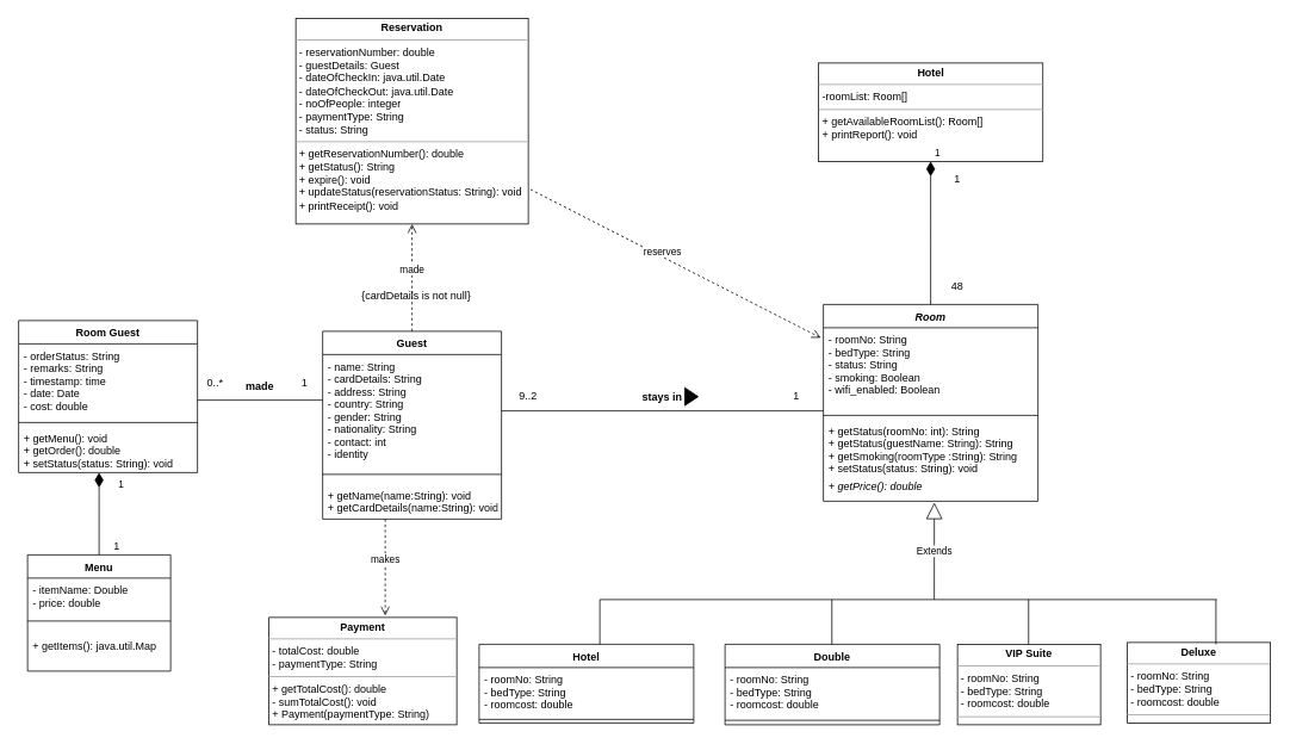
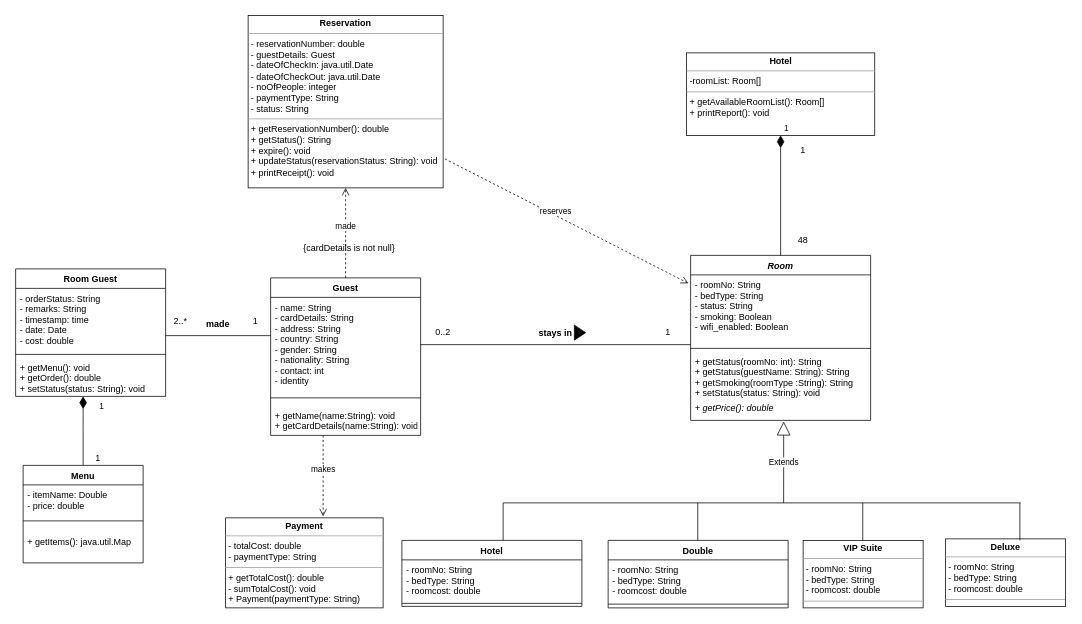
  <mxCell id="0" />
  <mxCell id="1" parent="0" />
  <mxCell id="2" value="&lt;p style=&quot;margin: 0px ; margin-top: 4px ; text-align: center&quot;&gt;&lt;b&gt;Reservation&lt;/b&gt;&lt;/p&gt;&lt;hr size=&quot;1&quot;&gt;&lt;p style=&quot;margin: 0px ; margin-left: 4px&quot;&gt;- reservationNumber: double&lt;/p&gt;&lt;p style=&quot;margin: 0px ; margin-left: 4px&quot;&gt;- guestDetails: Guest&lt;/p&gt;&lt;p style=&quot;margin: 0px ; margin-left: 4px&quot;&gt;- dateOfCheckIn: java.util.Date&lt;/p&gt;&lt;p style=&quot;margin: 0px ; margin-left: 4px&quot;&gt;- dateOfCheckOut: java.util.Date&lt;/p&gt;&lt;p style=&quot;margin: 0px ; margin-left: 4px&quot;&gt;- noOfPeople: integer&lt;/p&gt;&lt;p style=&quot;margin: 0px ; margin-left: 4px&quot;&gt;- paymentType: String&lt;/p&gt;&lt;p style=&quot;margin: 0px ; margin-left: 4px&quot;&gt;- status: String&lt;/p&gt;&lt;hr size=&quot;1&quot;&gt;&lt;p style=&quot;margin: 0px ; margin-left: 4px&quot;&gt;+ getReservationNumber(): double&lt;/p&gt;&lt;p style=&quot;margin: 0px ; margin-left: 4px&quot;&gt;+ getStatus(): String&lt;/p&gt;&lt;p style=&quot;margin: 0px ; margin-left: 4px&quot;&gt;+ expire(): void&lt;/p&gt;&lt;p style=&quot;margin: 0px ; margin-left: 4px&quot;&gt;+ updateStatus(reservationStatus: String):&amp;nbsp;&lt;span&gt;void&lt;/span&gt;&lt;/p&gt;&lt;p style=&quot;margin: 0px ; margin-left: 4px&quot;&gt;&lt;span&gt;+ printReceipt(): void&lt;/span&gt;&lt;/p&gt;&lt;p style=&quot;margin: 0px ; margin-left: 4px&quot;&gt;&lt;span&gt;&lt;br&gt;&lt;/span&gt;&lt;/p&gt;" style="verticalAlign=top;align=left;overflow=fill;fontSize=12;fontFamily=Helvetica;html=1;" parent="1" vertex="1"><mxGeometry x="330" y="20" width="260" height="230" as="geometry" /></mxCell>
  <mxCell id="3" value="&lt;p style=&quot;margin: 0px ; margin-top: 4px ; text-align: center&quot;&gt;&lt;b&gt;Payment&lt;/b&gt;&lt;/p&gt;&lt;hr size=&quot;1&quot;&gt;&lt;p style=&quot;margin: 0px ; margin-left: 4px&quot;&gt;- totalCost: double&lt;/p&gt;&lt;p style=&quot;margin: 0px ; margin-left: 4px&quot;&gt;- paymentType: String&lt;/p&gt;&lt;hr size=&quot;1&quot;&gt;&lt;p style=&quot;margin: 0px ; margin-left: 4px&quot;&gt;+ getTotalCost(): double&lt;/p&gt;&lt;p style=&quot;margin: 0px ; margin-left: 4px&quot;&gt;- sumTotalCost(): void&lt;/p&gt;&lt;p style=&quot;margin: 0px ; margin-left: 4px&quot;&gt;+ Payment(paymentType: String)&lt;/p&gt;" style="verticalAlign=top;align=left;overflow=fill;fontSize=12;fontFamily=Helvetica;html=1;" parent="1" vertex="1"><mxGeometry x="300" y="690" width="210" height="120" as="geometry" /></mxCell>
  <mxCell id="4" value="&lt;p style=&quot;margin: 0px ; margin-top: 4px ; text-align: center&quot;&gt;&lt;b&gt;VIP Suite&lt;/b&gt;&lt;/p&gt;&lt;hr size=&quot;1&quot;&gt;&lt;p style=&quot;margin: 0px ; margin-left: 4px&quot;&gt;- roomNo: String&lt;/p&gt;&lt;p style=&quot;margin: 0px ; margin-left: 4px&quot;&gt;- bedType: String&lt;/p&gt;&lt;p style=&quot;margin: 0px ; margin-left: 4px&quot;&gt;- roomcost: double&lt;/p&gt;&lt;hr size=&quot;1&quot;&gt;&lt;p style=&quot;margin: 0px ; margin-left: 4px&quot;&gt;&lt;br&gt;&lt;/p&gt;" style="verticalAlign=top;align=left;overflow=fill;fontSize=12;fontFamily=Helvetica;html=1;strokeColor=#000000;" parent="1" vertex="1"><mxGeometry x="1070" y="720" width="160" height="90" as="geometry" /></mxCell>
  <mxCell id="5" value="Hotel" style="swimlane;fontStyle=1;align=center;verticalAlign=top;childLayout=stackLayout;horizontal=1;startSize=26;horizontalStack=0;resizeParent=1;resizeParentMax=0;resizeLast=0;collapsible=1;marginBottom=0;" parent="1" vertex="1"><mxGeometry x="535" y="720" width="240" height="88" as="geometry" /></mxCell>
  <mxCell id="6" value="- roomNo: String&#10;- bedType: String&#10;- roomcost: double&#10;" style="text;strokeColor=none;fillColor=none;align=left;verticalAlign=top;spacingLeft=4;spacingRight=4;overflow=hidden;rotatable=0;points=[[0,0.5],[1,0.5]];portConstraint=eastwest;" parent="5" vertex="1"><mxGeometry y="26" width="240" height="54" as="geometry" /></mxCell>
  <mxCell id="7" value="" style="line;strokeWidth=1;fillColor=none;align=left;verticalAlign=middle;spacingTop=-1;spacingLeft=3;spacingRight=3;rotatable=0;labelPosition=right;points=[];portConstraint=eastwest;" parent="5" vertex="1"><mxGeometry y="80" width="240" height="8" as="geometry" /></mxCell>
  <mxCell id="8" style="edgeStyle=orthogonalEdgeStyle;rounded=0;orthogonalLoop=1;jettySize=auto;html=1;exitX=1;exitY=0.5;exitDx=0;exitDy=0;" parent="5" source="6" target="6" edge="1"><mxGeometry relative="1" as="geometry" /></mxCell>
  <mxCell id="9" value="Double" style="swimlane;fontStyle=1;align=center;verticalAlign=top;childLayout=stackLayout;horizontal=1;startSize=26;horizontalStack=0;resizeParent=1;resizeParentMax=0;resizeLast=0;collapsible=1;marginBottom=0;" parent="1" vertex="1"><mxGeometry x="810" y="720" width="240" height="90" as="geometry" /></mxCell>
  <mxCell id="10" value="- roomNo: String&#10;- bedType: String&#10;- roomcost: double&#10;" style="text;strokeColor=none;fillColor=none;align=left;verticalAlign=top;spacingLeft=4;spacingRight=4;overflow=hidden;rotatable=0;points=[[0,0.5],[1,0.5]];portConstraint=eastwest;" parent="9" vertex="1"><mxGeometry y="26" width="240" height="54" as="geometry" /></mxCell>
  <mxCell id="11" value="" style="line;strokeWidth=1;fillColor=none;align=left;verticalAlign=middle;spacingTop=-1;spacingLeft=3;spacingRight=3;rotatable=0;labelPosition=right;points=[];portConstraint=eastwest;" parent="9" vertex="1"><mxGeometry y="80" width="240" height="10" as="geometry" /></mxCell>
  <mxCell id="12" style="edgeStyle=orthogonalEdgeStyle;rounded=0;orthogonalLoop=1;jettySize=auto;html=1;exitX=1;exitY=0.5;exitDx=0;exitDy=0;" parent="9" source="10" target="10" edge="1"><mxGeometry relative="1" as="geometry" /></mxCell>
  <mxCell id="13" style="edgeStyle=orthogonalEdgeStyle;rounded=0;orthogonalLoop=1;jettySize=auto;html=1;exitX=0.5;exitY=1;exitDx=0;exitDy=0;" parent="1" source="4" target="4" edge="1"><mxGeometry relative="1" as="geometry" /></mxCell>
  <mxCell id="14" value="&lt;p style=&quot;margin: 0px ; margin-top: 4px ; text-align: center&quot;&gt;&lt;b&gt;Deluxe&lt;/b&gt;&lt;/p&gt;&lt;hr size=&quot;1&quot;&gt;&lt;p style=&quot;margin: 0px ; margin-left: 4px&quot;&gt;- roomNo: String&lt;/p&gt;&lt;p style=&quot;margin: 0px ; margin-left: 4px&quot;&gt;- bedType: String&lt;/p&gt;&lt;p style=&quot;margin: 0px ; margin-left: 4px&quot;&gt;- roomcost: double&lt;/p&gt;&lt;hr size=&quot;1&quot;&gt;&lt;p style=&quot;margin: 0px ; margin-left: 4px&quot;&gt;&lt;br&gt;&lt;/p&gt;" style="verticalAlign=top;align=left;overflow=fill;fontSize=12;fontFamily=Helvetica;html=1;" parent="1" vertex="1"><mxGeometry x="1260" y="718" width="160" height="90" as="geometry" /></mxCell>
  <mxCell id="15" value="Extends" style="endArrow=block;endSize=16;endFill=0;html=1;entryX=0.517;entryY=1.051;entryDx=0;entryDy=0;entryPerimeter=0;" parent="1" target="26" edge="1"><mxGeometry width="160" relative="1" as="geometry"><mxPoint x="1044" y="670" as="sourcePoint" /><mxPoint x="1080" y="698.82" as="targetPoint" /></mxGeometry></mxCell>
  <mxCell id="16" value="" style="endArrow=none;html=1;" parent="1" edge="1"><mxGeometry width="50" height="50" relative="1" as="geometry"><mxPoint x="670" y="670" as="sourcePoint" /><mxPoint x="1360" y="670" as="targetPoint" /><Array as="points" /></mxGeometry></mxCell>
  <mxCell id="17" value="" style="endArrow=none;html=1;" parent="1" edge="1"><mxGeometry width="50" height="50" relative="1" as="geometry"><mxPoint x="670" y="720" as="sourcePoint" /><mxPoint x="670" y="670" as="targetPoint" /></mxGeometry></mxCell>
  <mxCell id="18" value="" style="endArrow=none;html=1;" parent="1" edge="1"><mxGeometry width="50" height="50" relative="1" as="geometry"><mxPoint x="929.5" y="720" as="sourcePoint" /><mxPoint x="929.5" y="670" as="targetPoint" /></mxGeometry></mxCell>
  <mxCell id="19" value="" style="endArrow=none;html=1;" parent="1" edge="1"><mxGeometry width="50" height="50" relative="1" as="geometry"><mxPoint x="1359" y="670" as="sourcePoint" /><mxPoint x="1359" y="720" as="targetPoint" /><Array as="points" /></mxGeometry></mxCell>
  <mxCell id="20" value="" style="endArrow=none;html=1;" parent="1" edge="1"><mxGeometry width="50" height="50" relative="1" as="geometry"><mxPoint x="1149.5" y="720" as="sourcePoint" /><mxPoint x="1149.5" y="670" as="targetPoint" /></mxGeometry></mxCell>
  <mxCell id="21" value="Room" style="swimlane;fontStyle=3;align=center;verticalAlign=top;childLayout=stackLayout;horizontal=1;startSize=26;horizontalStack=0;resizeParent=1;resizeParentMax=0;resizeLast=0;collapsible=1;marginBottom=0;" parent="1" vertex="1"><mxGeometry x="920" y="340" width="240" height="220" as="geometry" /></mxCell>
  <mxCell id="22" value="- roomNo: String&#10;- bedType: String&#10;- status: String&#10;- smoking: Boolean&#10;- wifi_enabled: Boolean&#10;&#10;" style="text;strokeColor=none;fillColor=none;align=left;verticalAlign=top;spacingLeft=4;spacingRight=4;overflow=hidden;rotatable=0;points=[[0,0.5],[1,0.5]];portConstraint=eastwest;" parent="21" vertex="1"><mxGeometry y="26" width="240" height="94" as="geometry" /></mxCell>
  <mxCell id="23" style="edgeStyle=orthogonalEdgeStyle;rounded=0;orthogonalLoop=1;jettySize=auto;html=1;exitX=1;exitY=0.5;exitDx=0;exitDy=0;" parent="21" source="22" target="22" edge="1"><mxGeometry relative="1" as="geometry" /></mxCell>
  <mxCell id="24" value="" style="line;strokeWidth=1;fillColor=none;align=left;verticalAlign=middle;spacingTop=-1;spacingLeft=3;spacingRight=3;rotatable=0;labelPosition=right;points=[];portConstraint=eastwest;" parent="21" vertex="1"><mxGeometry y="120" width="240" height="8" as="geometry" /></mxCell>
  <mxCell id="25" value="+ getStatus(roomNo: int): String&#10;+ getStatus(guestName: String): String&#10;+ getSmoking(roomType :String): String&#10;+ setStatus(status: String): void" style="text;strokeColor=none;fillColor=none;align=left;verticalAlign=top;spacingLeft=4;spacingRight=4;overflow=hidden;rotatable=0;points=[[0,0.5],[1,0.5]];portConstraint=eastwest;" parent="21" vertex="1"><mxGeometry y="128" width="240" height="62" as="geometry" /></mxCell>
  <mxCell id="26" value="+ getPrice(): double" style="text;strokeColor=none;fillColor=none;align=left;verticalAlign=top;spacingLeft=4;spacingRight=4;overflow=hidden;rotatable=0;points=[[0,0.5],[1,0.5]];portConstraint=eastwest;fontStyle=2" parent="21" vertex="1"><mxGeometry y="190" width="240" height="30" as="geometry" /></mxCell>
  <mxCell id="27" value="" style="line;strokeWidth=1;fillColor=none;align=left;verticalAlign=middle;spacingTop=-1;spacingLeft=3;spacingRight=3;rotatable=0;labelPosition=right;points=[];portConstraint=eastwest;" parent="1" vertex="1"><mxGeometry x="560" y="450" width="360" height="18" as="geometry" /></mxCell>
  <mxCell id="28" value="stays in" style="text;align=center;fontStyle=1;verticalAlign=middle;spacingLeft=3;spacingRight=3;strokeColor=none;rotatable=0;points=[[0,0.5],[1,0.5]];portConstraint=eastwest;" parent="1" vertex="1"><mxGeometry x="700" y="430" width="80" height="26" as="geometry" /></mxCell>
- <mxCell id="29" value="9..2" style="text;html=1;strokeColor=none;fillColor=none;align=center;verticalAlign=middle;whiteSpace=wrap;rounded=0;" parent="1" vertex="1"><mxGeometry x="570" y="433" width="40" height="20" as="geometry" /></mxCell>
+ <mxCell id="29" value="0..2" style="text;html=1;strokeColor=none;fillColor=none;align=center;verticalAlign=middle;whiteSpace=wrap;rounded=0;" parent="1" vertex="1"><mxGeometry x="570" y="433" width="40" height="20" as="geometry" /></mxCell>
  <mxCell id="30" value="1" style="text;html=1;strokeColor=none;fillColor=none;align=center;verticalAlign=middle;whiteSpace=wrap;rounded=0;" parent="1" vertex="1"><mxGeometry x="870" y="433" width="40" height="20" as="geometry" /></mxCell>
  <mxCell id="31" value="" style="triangle;whiteSpace=wrap;html=1;fillColor=#000000;" parent="1" vertex="1"><mxGeometry x="765" y="433" width="15" height="20" as="geometry" /></mxCell>
  <mxCell id="32" value="&lt;p style=&quot;margin: 0px ; margin-top: 4px ; text-align: center&quot;&gt;&lt;b&gt;Hotel&lt;/b&gt;&lt;/p&gt;&lt;hr size=&quot;1&quot;&gt;&lt;p style=&quot;margin: 0px ; margin-left: 4px&quot;&gt;-roomList: Room[]&lt;/p&gt;&lt;hr size=&quot;1&quot;&gt;&lt;p style=&quot;margin: 0px ; margin-left: 4px&quot;&gt;+ getAvailableRoomList(): Room[]&lt;/p&gt;&lt;p style=&quot;margin: 0px ; margin-left: 4px&quot;&gt;+ printReport(): void&lt;/p&gt;&lt;p style=&quot;margin: 0px ; margin-left: 4px&quot;&gt;&lt;br&gt;&lt;/p&gt;" style="verticalAlign=top;align=left;overflow=fill;fontSize=12;fontFamily=Helvetica;html=1;" parent="1" vertex="1"><mxGeometry x="914.5" y="70" width="251" height="110" as="geometry" /></mxCell>
  <mxCell id="33" value="1" style="endArrow=none;html=1;endSize=12;startArrow=diamondThin;startSize=14;startFill=1;edgeStyle=orthogonalEdgeStyle;align=left;verticalAlign=bottom;exitX=0.5;exitY=1;exitDx=0;exitDy=0;endFill=0;" parent="1" source="32" edge="1"><mxGeometry x="-1" y="3" relative="1" as="geometry"><mxPoint x="990" y="200" as="sourcePoint" /><mxPoint x="1040" y="340" as="targetPoint" /></mxGeometry></mxCell>
  <mxCell id="34" value="1" style="text;html=1;strokeColor=none;fillColor=none;align=center;verticalAlign=middle;whiteSpace=wrap;rounded=0;" parent="1" vertex="1"><mxGeometry x="1050" y="190" width="40" height="20" as="geometry" /></mxCell>
  <mxCell id="35" value="48" style="text;html=1;strokeColor=none;fillColor=none;align=center;verticalAlign=middle;whiteSpace=wrap;rounded=0;" parent="1" vertex="1"><mxGeometry x="1050" y="310" width="40" height="20" as="geometry" /></mxCell>
  <mxCell id="36" value="reserves" style="html=1;verticalAlign=bottom;endArrow=open;dashed=1;endSize=8;entryX=-0.012;entryY=0.12;entryDx=0;entryDy=0;entryPerimeter=0;exitX=1.009;exitY=0.832;exitDx=0;exitDy=0;exitPerimeter=0;" parent="1" source="2" target="22" edge="1"><mxGeometry x="-0.083" y="-3" relative="1" as="geometry"><mxPoint x="830" y="90" as="sourcePoint" /><mxPoint x="750" y="90" as="targetPoint" /><mxPoint as="offset" /></mxGeometry></mxCell>
  <mxCell id="37" value="made" style="html=1;verticalAlign=bottom;endArrow=open;dashed=1;endSize=8;exitX=0.5;exitY=0;exitDx=0;exitDy=0;entryX=0.5;entryY=1;entryDx=0;entryDy=0;" parent="1" source="50" target="2" edge="1"><mxGeometry relative="1" as="geometry"><mxPoint x="460" y="350" as="sourcePoint" /><mxPoint x="600" y="320" as="targetPoint" /></mxGeometry></mxCell>
  <mxCell id="38" value="" style="line;strokeWidth=1;fillColor=none;align=left;verticalAlign=middle;spacingTop=-1;spacingLeft=3;spacingRight=3;rotatable=0;labelPosition=right;points=[];portConstraint=eastwest;" parent="1" vertex="1"><mxGeometry x="220" y="438" width="140" height="18" as="geometry" /></mxCell>
- <mxCell id="39" value="0..*" style="text;html=1;strokeColor=none;fillColor=none;align=center;verticalAlign=middle;whiteSpace=wrap;rounded=0;" parent="1" vertex="1"><mxGeometry x="220" y="418" width="40" height="20" as="geometry" /></mxCell>
+ <mxCell id="39" value="2..*" style="text;html=1;strokeColor=none;fillColor=none;align=center;verticalAlign=middle;whiteSpace=wrap;rounded=0;" parent="1" vertex="1"><mxGeometry x="220" y="418" width="40" height="20" as="geometry" /></mxCell>
  <mxCell id="40" value="1" style="text;html=1;strokeColor=none;fillColor=none;align=center;verticalAlign=middle;whiteSpace=wrap;rounded=0;" parent="1" vertex="1"><mxGeometry x="320" y="418" width="40" height="20" as="geometry" /></mxCell>
  <mxCell id="41" value="made" style="text;align=center;fontStyle=1;verticalAlign=middle;spacingLeft=3;spacingRight=3;strokeColor=none;rotatable=0;points=[[0,0.5],[1,0.5]];portConstraint=eastwest;" parent="1" vertex="1"><mxGeometry x="250" y="418" width="80" height="26" as="geometry" /></mxCell>
  <mxCell id="42" value="{cardDetails is not null}" style="text;html=1;strokeColor=none;fillColor=none;align=center;verticalAlign=middle;whiteSpace=wrap;rounded=0;" parent="1" vertex="1"><mxGeometry x="390" y="320" width="150" height="20" as="geometry" /></mxCell>
  <mxCell id="43" value="1" style="endArrow=none;html=1;endSize=12;startArrow=diamondThin;startSize=14;startFill=1;edgeStyle=orthogonalEdgeStyle;align=left;verticalAlign=bottom;endFill=0;entryX=0.5;entryY=0;entryDx=0;entryDy=0;" parent="1" target="44" edge="1"><mxGeometry x="-0.522" y="20" relative="1" as="geometry"><mxPoint x="110" y="528" as="sourcePoint" /><mxPoint x="110" y="590" as="targetPoint" /><Array as="points"><mxPoint x="110" y="560" /><mxPoint x="110" y="560" /></Array><mxPoint as="offset" /></mxGeometry></mxCell>
  <mxCell id="44" value="Menu" style="swimlane;fontStyle=1;align=center;verticalAlign=top;childLayout=stackLayout;horizontal=1;startSize=26;horizontalStack=0;resizeParent=1;resizeParentMax=0;resizeLast=0;collapsible=1;marginBottom=0;" parent="1" vertex="1"><mxGeometry x="30" y="620" width="160" height="130" as="geometry" /></mxCell>
  <mxCell id="45" value="- itemName: Double&#10;- price: double&#10;" style="text;strokeColor=none;fillColor=none;align=left;verticalAlign=top;spacingLeft=4;spacingRight=4;overflow=hidden;rotatable=0;points=[[0,0.5],[1,0.5]];portConstraint=eastwest;" parent="44" vertex="1"><mxGeometry y="26" width="160" height="34" as="geometry" /></mxCell>
  <mxCell id="46" value="" style="line;strokeWidth=1;fillColor=none;align=left;verticalAlign=middle;spacingTop=-1;spacingLeft=3;spacingRight=3;rotatable=0;labelPosition=right;points=[];portConstraint=eastwest;" parent="44" vertex="1"><mxGeometry y="60" width="160" height="28" as="geometry" /></mxCell>
  <mxCell id="47" value="+ getItems(): java.util.Map" style="text;strokeColor=none;fillColor=none;align=left;verticalAlign=top;spacingLeft=4;spacingRight=4;overflow=hidden;rotatable=0;points=[[0,0.5],[1,0.5]];portConstraint=eastwest;" parent="44" vertex="1"><mxGeometry y="88" width="160" height="42" as="geometry" /></mxCell>
  <mxCell id="48" value="1" style="text;html=1;strokeColor=none;fillColor=none;align=center;verticalAlign=middle;whiteSpace=wrap;rounded=0;" parent="1" vertex="1"><mxGeometry x="110" y="600" width="40" height="20" as="geometry" /></mxCell>
  <mxCell id="49" value="makes" style="html=1;verticalAlign=bottom;endArrow=open;dashed=1;endSize=8;" parent="1" edge="1"><mxGeometry relative="1" as="geometry"><mxPoint x="430" y="580" as="sourcePoint" /><mxPoint x="430" y="688" as="targetPoint" /></mxGeometry></mxCell>
  <mxCell id="50" value="Guest" style="swimlane;fontStyle=1;align=center;verticalAlign=top;childLayout=stackLayout;horizontal=1;startSize=26;horizontalStack=0;resizeParent=1;resizeParentMax=0;resizeLast=0;collapsible=1;marginBottom=0;" parent="1" vertex="1"><mxGeometry x="360" y="370" width="200" height="210" as="geometry" /></mxCell>
  <mxCell id="51" value="- name: String&#10;- cardDetails: String&#10;- address: String&#10;- country: String&#10;- gender: String&#10;- nationality: String&#10;- contact: int&#10;- identity" style="text;strokeColor=none;fillColor=none;align=left;verticalAlign=top;spacingLeft=4;spacingRight=4;overflow=hidden;rotatable=0;points=[[0,0.5],[1,0.5]];portConstraint=eastwest;" parent="50" vertex="1"><mxGeometry y="26" width="200" height="124" as="geometry" /></mxCell>
  <mxCell id="52" value="" style="line;strokeWidth=1;fillColor=none;align=left;verticalAlign=middle;spacingTop=-1;spacingLeft=3;spacingRight=3;rotatable=0;labelPosition=right;points=[];portConstraint=eastwest;" parent="50" vertex="1"><mxGeometry y="150" width="200" height="20" as="geometry" /></mxCell>
  <mxCell id="53" value="+ getName(name:String): void&#10;+ getCardDetails(name:String): void" style="text;strokeColor=none;fillColor=none;align=left;verticalAlign=top;spacingLeft=4;spacingRight=4;overflow=hidden;rotatable=0;points=[[0,0.5],[1,0.5]];portConstraint=eastwest;" parent="50" vertex="1"><mxGeometry y="170" width="200" height="40" as="geometry" /></mxCell>
  <mxCell id="54" value="Room Guest" style="swimlane;fontStyle=1;align=center;verticalAlign=top;childLayout=stackLayout;horizontal=1;startSize=26;horizontalStack=0;resizeParent=1;resizeParentMax=0;resizeLast=0;collapsible=1;marginBottom=0;" parent="1" vertex="1"><mxGeometry x="20" y="358" width="200" height="170" as="geometry" /></mxCell>
  <mxCell id="55" value="- orderStatus: String&#10;- remarks: String&#10;- timestamp: time&#10;- date: Date&#10;- cost: double" style="text;strokeColor=none;fillColor=none;align=left;verticalAlign=top;spacingLeft=4;spacingRight=4;overflow=hidden;rotatable=0;points=[[0,0.5],[1,0.5]];portConstraint=eastwest;" parent="54" vertex="1"><mxGeometry y="26" width="200" height="84" as="geometry" /></mxCell>
  <mxCell id="56" value="" style="line;strokeWidth=1;fillColor=none;align=left;verticalAlign=middle;spacingTop=-1;spacingLeft=3;spacingRight=3;rotatable=0;labelPosition=right;points=[];portConstraint=eastwest;" parent="54" vertex="1"><mxGeometry y="110" width="200" height="8" as="geometry" /></mxCell>
  <mxCell id="57" value="+ getMenu(): void&#10;+ getOrder(): double&#10;+ setStatus(status: String): void" style="text;strokeColor=none;fillColor=none;align=left;verticalAlign=top;spacingLeft=4;spacingRight=4;overflow=hidden;rotatable=0;points=[[0,0.5],[1,0.5]];portConstraint=eastwest;" parent="54" vertex="1"><mxGeometry y="118" width="200" height="52" as="geometry" /></mxCell>
